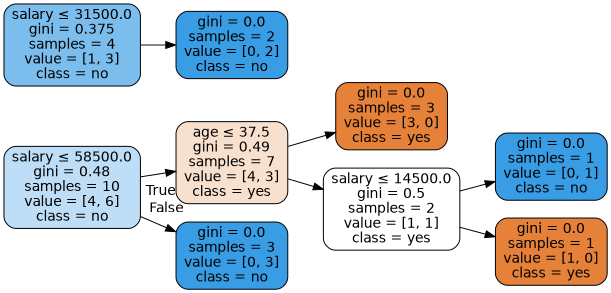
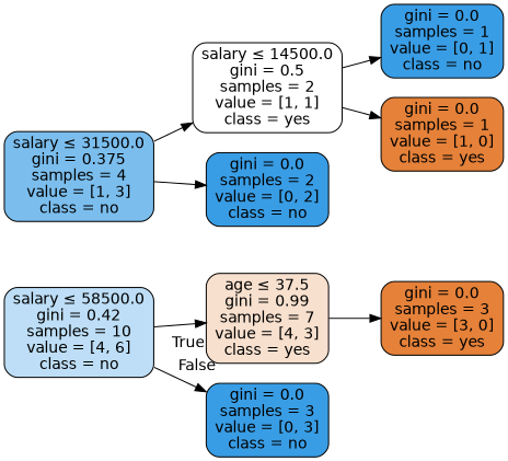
  digraph {
    rankdir=LR
    node [color=black fillcolor="#399de5" fontname=helvetica shape=box style="filled, rounded"]
    edge [fontname=helvetica]
-   n1 [fillcolor="#bddef6" label=<salary &le; 58500.0<br/>gini = 0.48<br/>samples = 10<br/>value = [4, 6]<br/>class = no>]
-   n2 [fillcolor="#f8e0ce" label=<age &le; 37.5<br/>gini = 0.49<br/>samples = 7<br/>value = [4, 3]<br/>class = yes>]
+   n1 [fillcolor="#bddef6" label=<salary &le; 58500.0<br/>gini = 0.42<br/>samples = 10<br/>value = [4, 6]<br/>class = no>]
+   n2 [fillcolor="#f8e0ce" label=<age &le; 37.5<br/>gini = 0.99<br/>samples = 7<br/>value = [4, 3]<br/>class = yes>]
    n3 [label=<gini = 0.0<br/>samples = 3<br/>value = [0, 3]<br/>class = no>]
    n4 [fillcolor="#e58139" label=<gini = 0.0<br/>samples = 3<br/>value = [3, 0]<br/>class = yes>]
    n5 [fillcolor="#7bbeee" label=<salary &le; 31500.0<br/>gini = 0.375<br/>samples = 4<br/>value = [1, 3]<br/>class = no>]
    n6 [fillcolor="#ffffff" label=<salary &le; 14500.0<br/>gini = 0.5<br/>samples = 2<br/>value = [1, 1]<br/>class = yes>]
    n7 [label=<gini = 0.0<br/>samples = 2<br/>value = [0, 2]<br/>class = no>]
    n8 [label=<gini = 0.0<br/>samples = 1<br/>value = [0, 1]<br/>class = no>]
    n9 [fillcolor="#e58139" label=<gini = 0.0<br/>samples = 1<br/>value = [1, 0]<br/>class = yes>]
    n1 -> n2 [headlabel=True labelangle=45 labeldistance=2.5]
    n1 -> n3 [headlabel=False labelangle=-45 labeldistance=2.5]
    n2 -> n4
-   n2 -> n6
+   n5 -> n6
    n5 -> n7
    n6 -> n8
    n6 -> n9
  }
